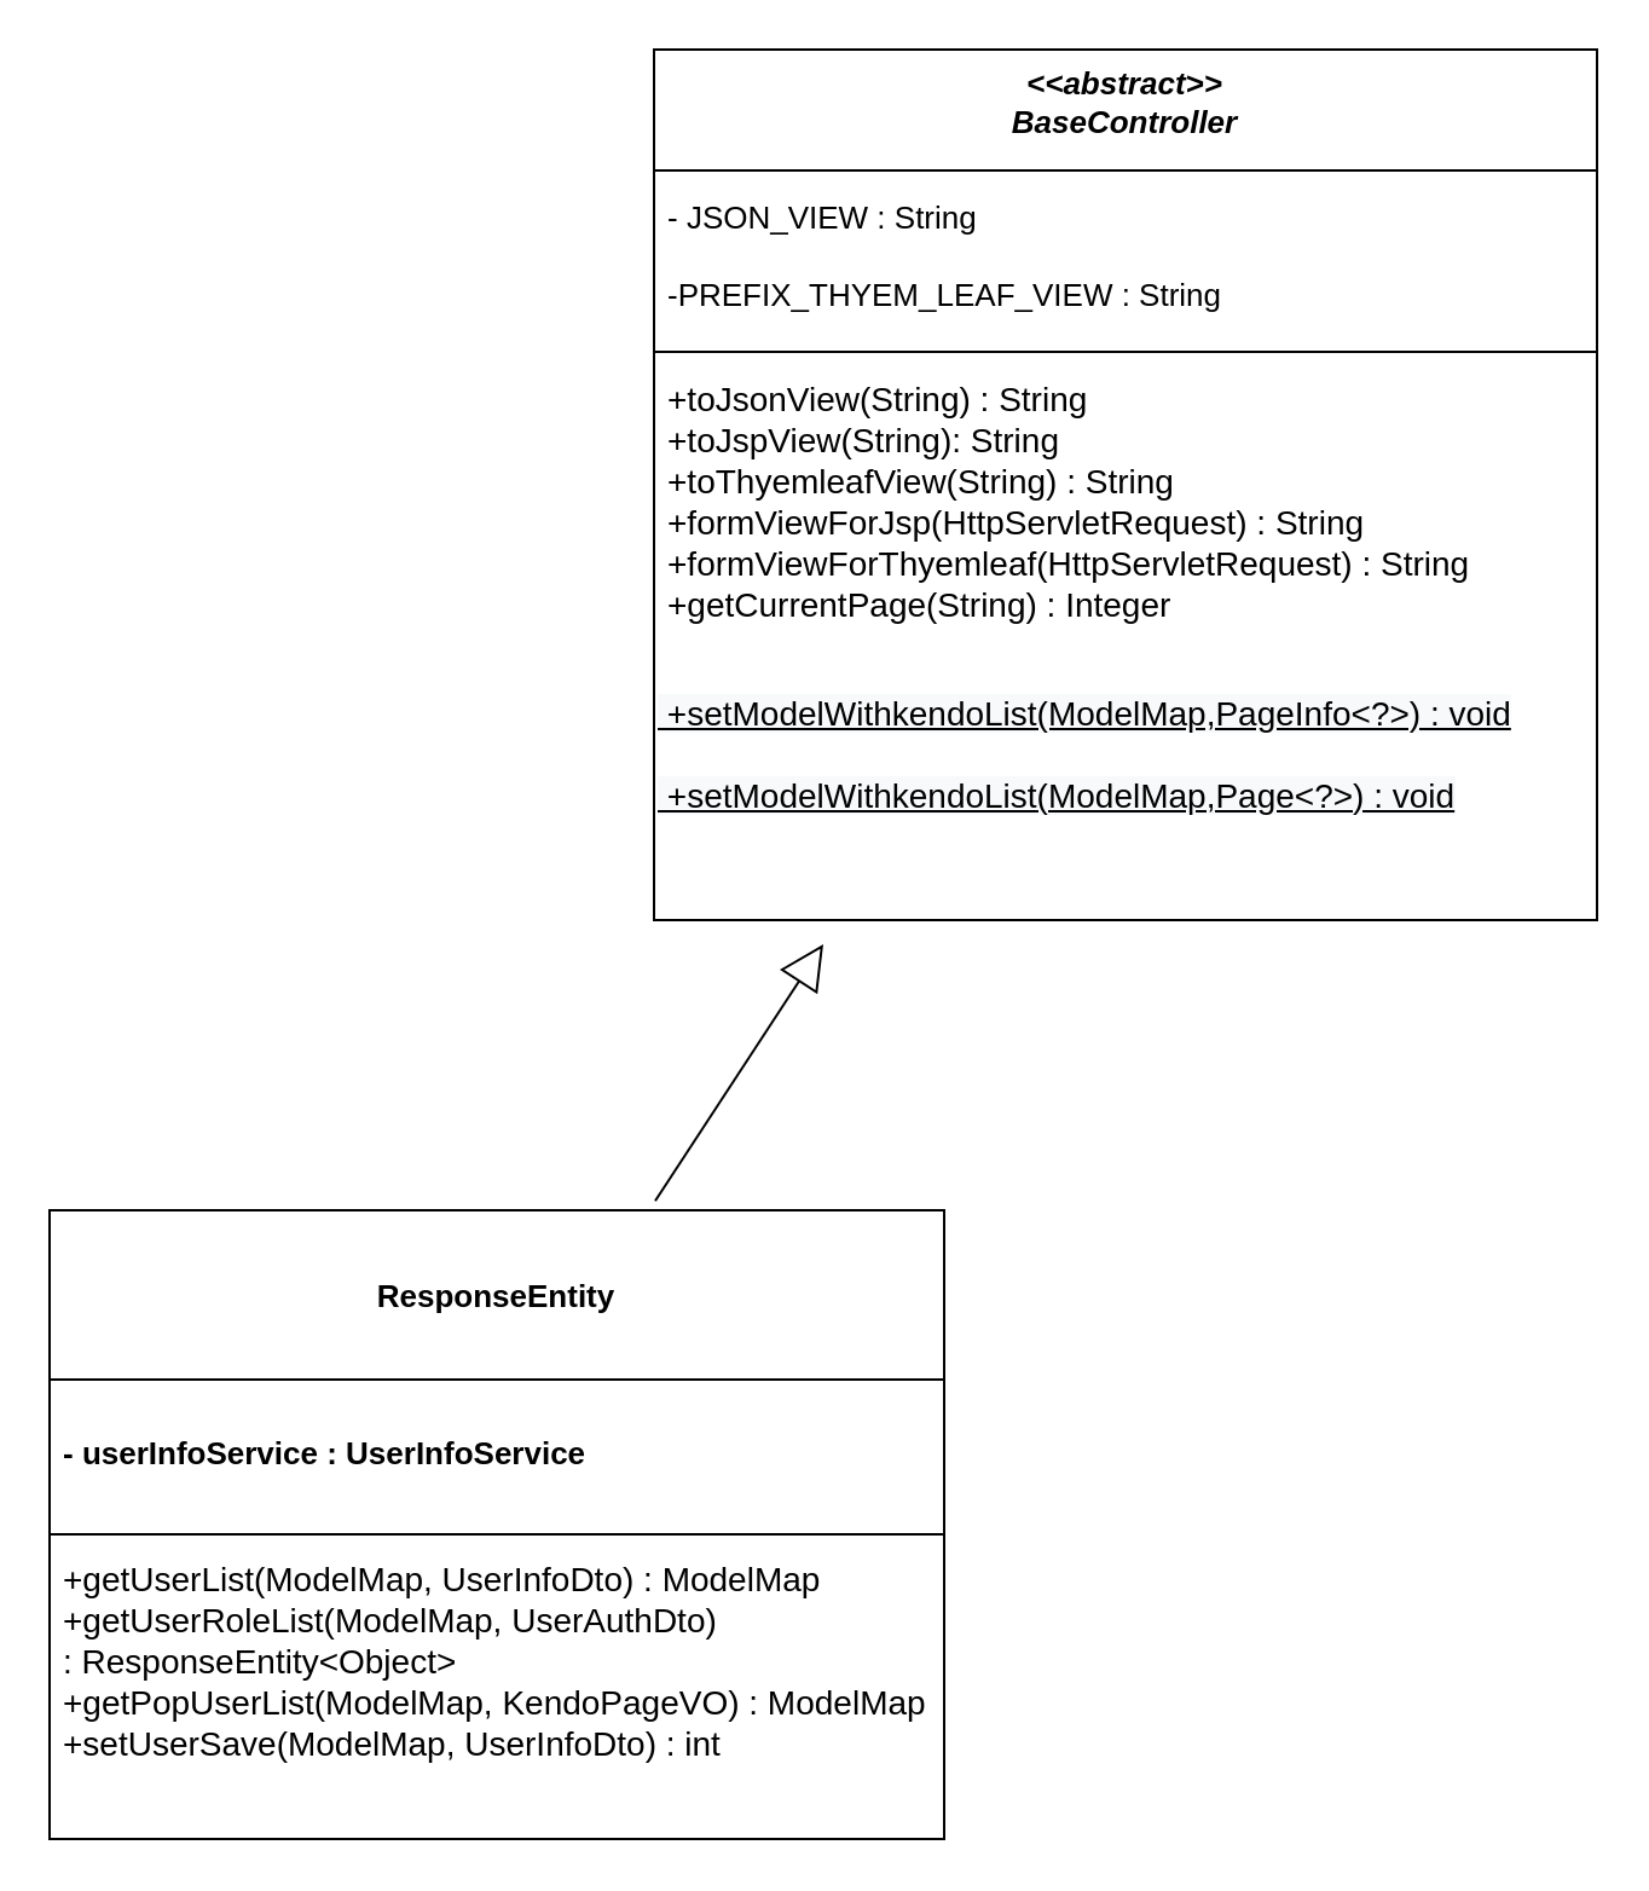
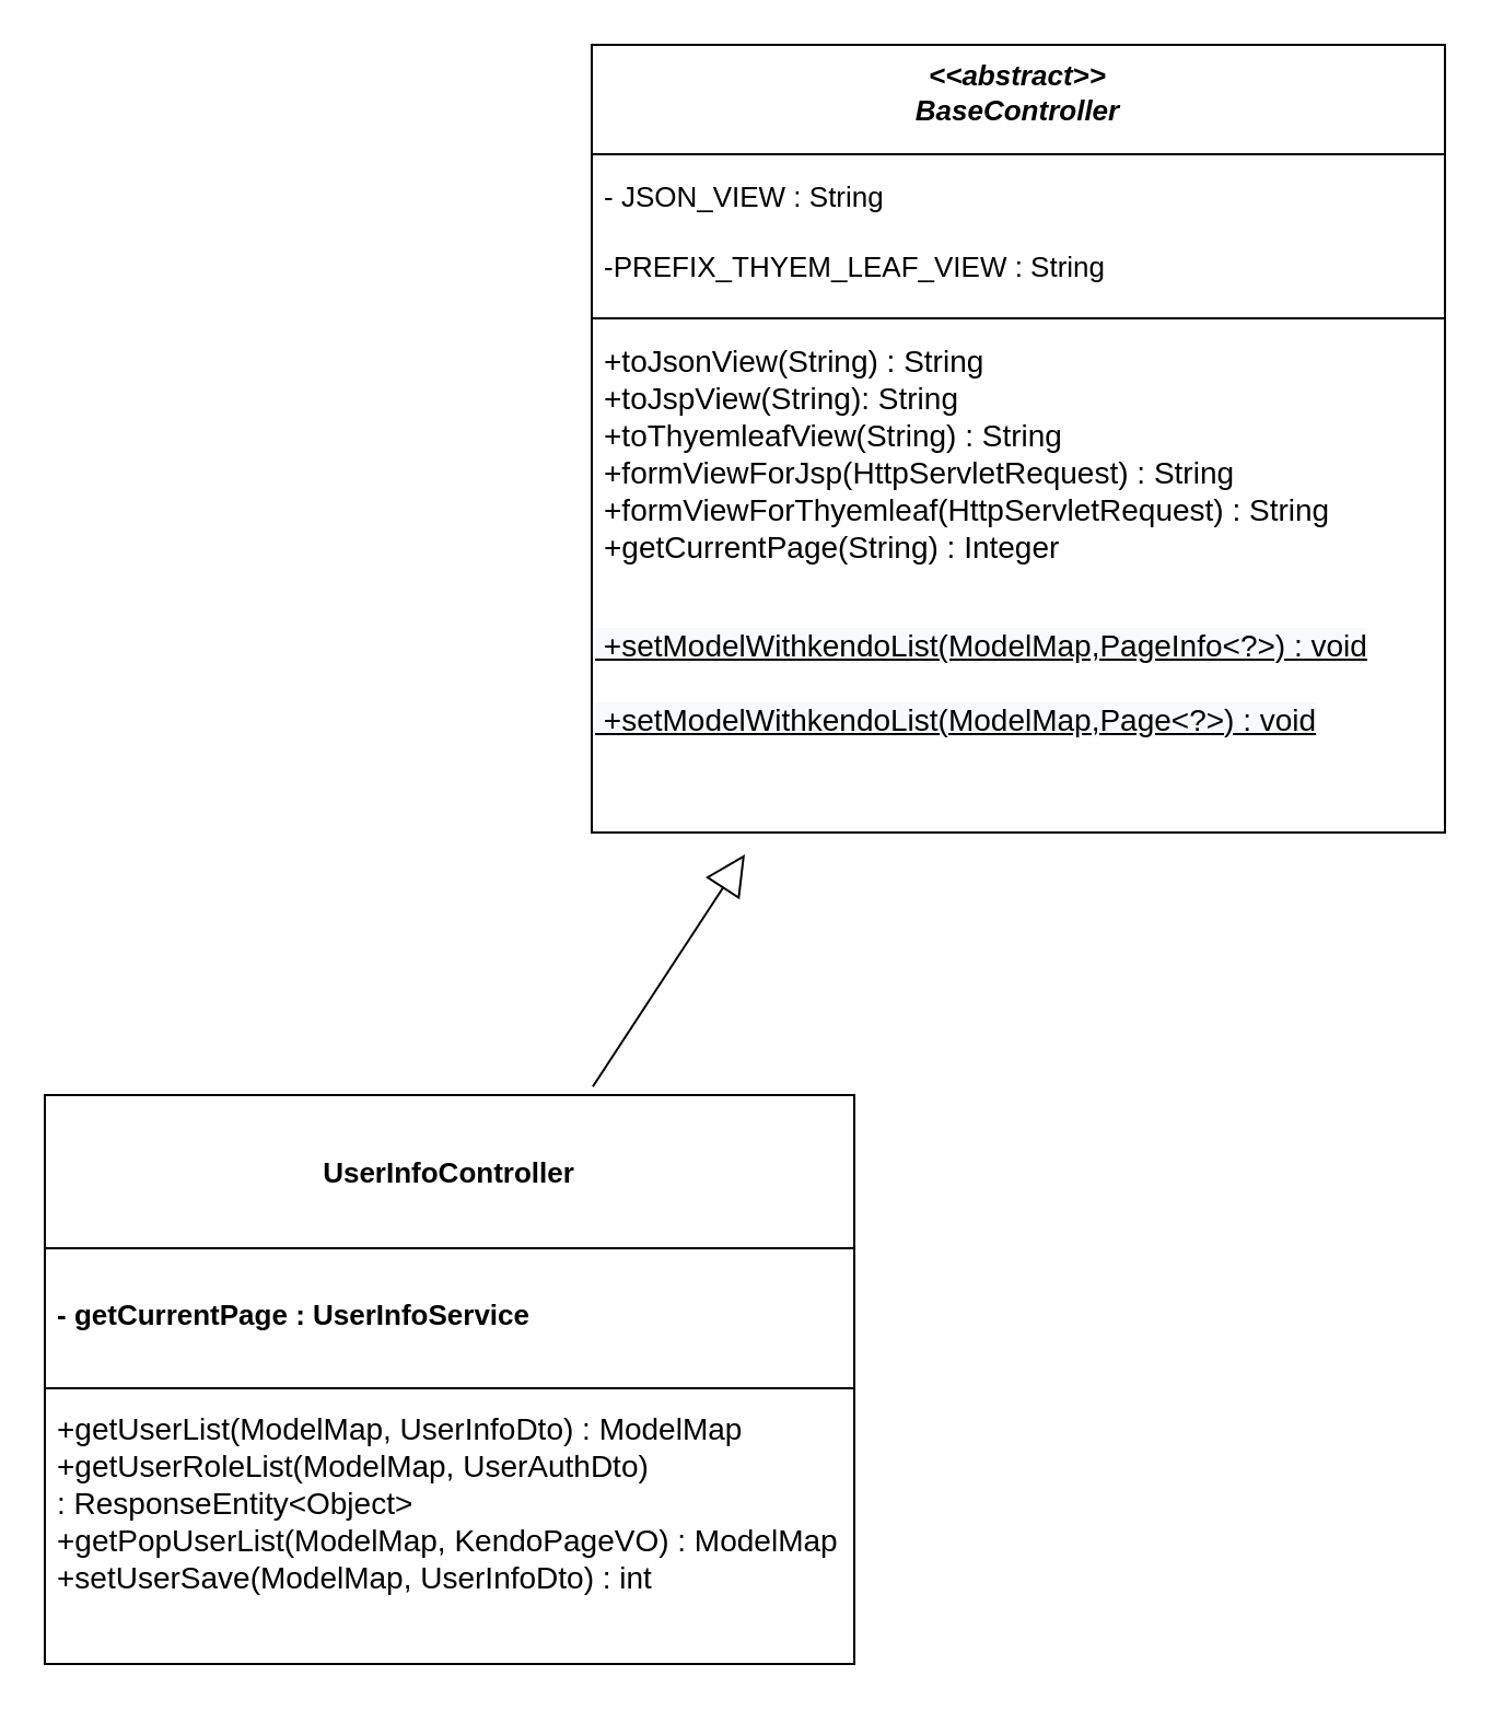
  <mxCell id="0" />
  <mxCell id="1" parent="0" />
  <mxCell id="2" value="&lt;&lt;abstract&gt;&gt;&#10;BaseController&#10;" style="swimlane;fontStyle=3;align=center;verticalAlign=top;childLayout=stackLayout;horizontal=1;startSize=50;horizontalStack=0;resizeParent=1;resizeParentMax=0;resizeLast=0;collapsible=1;marginBottom=0;fontSize=13;" parent="1" vertex="1"><mxGeometry x="270" y="20" width="390" height="360" as="geometry"><mxRectangle x="90" y="40" width="120" height="30" as="alternateBounds" /></mxGeometry></mxCell>
  <mxCell id="3" value="- JSON_VIEW : String&#10;&#10;-PREFIX_THYEM_LEAF_VIEW : String" style="text;strokeColor=none;fillColor=none;align=left;verticalAlign=middle;spacingLeft=4;spacingRight=4;overflow=hidden;rotatable=0;points=[[0,0.5],[1,0.5]];portConstraint=eastwest;fontSize=13;" parent="2" vertex="1"><mxGeometry y="50" width="390" height="70" as="geometry" /></mxCell>
  <mxCell id="4" value="" style="line;strokeWidth=1;fillColor=none;align=left;verticalAlign=middle;spacingTop=-1;spacingLeft=3;spacingRight=3;rotatable=0;labelPosition=right;points=[];portConstraint=eastwest;" parent="2" vertex="1"><mxGeometry y="120" width="390" height="10" as="geometry" /></mxCell>
  <mxCell id="5" value="+toJsonView(String) : String&#10;+toJspView(String): String&#10;+toThyemleafView(String) : String&#10;+formViewForJsp(HttpServletRequest) : String&#10;+formViewForThyemleaf(HttpServletRequest) : String&#10;+getCurrentPage(String) : Integer&#10;&#10;" style="text;strokeColor=none;fillColor=none;align=left;verticalAlign=top;spacingLeft=4;spacingRight=4;overflow=hidden;rotatable=0;points=[[0,0.5],[1,0.5]];portConstraint=eastwest;fontSize=14;fontStyle=0" parent="2" vertex="1"><mxGeometry y="130" width="390" height="130" as="geometry" /></mxCell>
  <mxCell id="6" value="&lt;span style=&quot;color: rgb(0 , 0 , 0) ; font-family: &amp;#34;helvetica&amp;#34; ; font-size: 14px ; font-style: normal ; font-weight: 400 ; letter-spacing: normal ; text-indent: 0px ; text-transform: none ; word-spacing: 0px ; background-color: rgb(248 , 249 , 250) ; display: inline ; float: none&quot;&gt;&amp;nbsp;+setModelWithkendoList(ModelMap,PageInfo&amp;lt;?&amp;gt;) : void&lt;/span&gt;&lt;br style=&quot;padding: 0px ; margin: 0px ; color: rgb(0 , 0 , 0) ; font-family: &amp;#34;helvetica&amp;#34; ; font-size: 14px ; font-style: normal ; font-weight: 400 ; letter-spacing: normal ; text-indent: 0px ; text-transform: none ; word-spacing: 0px ; background-color: rgb(248 , 249 , 250)&quot;&gt;&lt;br style=&quot;padding: 0px ; margin: 0px ; color: rgb(0 , 0 , 0) ; font-family: &amp;#34;helvetica&amp;#34; ; font-size: 14px ; font-style: normal ; font-weight: 400 ; letter-spacing: normal ; text-indent: 0px ; text-transform: none ; word-spacing: 0px ; background-color: rgb(248 , 249 , 250)&quot;&gt;&lt;span style=&quot;color: rgb(0 , 0 , 0) ; font-family: &amp;#34;helvetica&amp;#34; ; font-size: 14px ; font-style: normal ; font-weight: 400 ; letter-spacing: normal ; text-indent: 0px ; text-transform: none ; word-spacing: 0px ; background-color: rgb(248 , 249 , 250) ; display: inline ; float: none&quot;&gt;&amp;nbsp;+setModelWithkendoList(ModelMap,Page&amp;lt;?&amp;gt;) : void&lt;/span&gt;" style="text;whiteSpace=wrap;html=1;fontSize=14;fontStyle=4;align=left;verticalAlign=top;" parent="2" vertex="1"><mxGeometry y="260" width="390" height="100" as="geometry" /></mxCell>
- <mxCell id="7" value="ResponseEntity" style="swimlane;fontStyle=1;align=center;verticalAlign=middle;childLayout=stackLayout;horizontal=1;startSize=70;horizontalStack=0;resizeParent=1;resizeParentMax=0;resizeLast=0;collapsible=1;marginBottom=0;fontSize=13;" parent="1" vertex="1"><mxGeometry x="20" y="500" width="370" height="260" as="geometry" /></mxCell>
- <mxCell id="8" value="- userInfoService : UserInfoService" style="text;strokeColor=none;fillColor=none;align=left;verticalAlign=middle;spacingLeft=4;spacingRight=4;overflow=hidden;rotatable=0;points=[[0,0.5],[1,0.5]];portConstraint=eastwest;fontSize=13;fontStyle=1" parent="7" vertex="1"><mxGeometry y="70" width="370" height="60" as="geometry" /></mxCell>
+ <mxCell id="7" value="UserInfoController" style="swimlane;fontStyle=1;align=center;verticalAlign=middle;childLayout=stackLayout;horizontal=1;startSize=70;horizontalStack=0;resizeParent=1;resizeParentMax=0;resizeLast=0;collapsible=1;marginBottom=0;fontSize=13;" parent="1" vertex="1"><mxGeometry x="20" y="500" width="370" height="260" as="geometry" /></mxCell>
+ <mxCell id="8" value="- getCurrentPage : UserInfoService" style="text;strokeColor=none;fillColor=none;align=left;verticalAlign=middle;spacingLeft=4;spacingRight=4;overflow=hidden;rotatable=0;points=[[0,0.5],[1,0.5]];portConstraint=eastwest;fontSize=13;fontStyle=1" parent="7" vertex="1"><mxGeometry y="70" width="370" height="60" as="geometry" /></mxCell>
  <mxCell id="9" value="" style="line;strokeWidth=1;fillColor=none;align=left;verticalAlign=middle;spacingTop=-1;spacingLeft=3;spacingRight=3;rotatable=0;labelPosition=right;points=[];portConstraint=eastwest;fontSize=13;" parent="7" vertex="1"><mxGeometry y="130" width="370" height="8" as="geometry" /></mxCell>
  <mxCell id="10" value="+getUserList(ModelMap, UserInfoDto) : ModelMap&#10;+getUserRoleList(ModelMap, UserAuthDto) &#10;: ResponseEntity&lt;Object&gt;&#10;+getPopUserList(ModelMap, KendoPageVO) : ModelMap&#10;+setUserSave(ModelMap, UserInfoDto) : int" style="text;strokeColor=none;fillColor=none;align=left;verticalAlign=top;spacingLeft=4;spacingRight=4;overflow=hidden;rotatable=0;points=[[0,0.5],[1,0.5]];portConstraint=eastwest;fontSize=14;" parent="7" vertex="1"><mxGeometry y="138" width="370" height="122" as="geometry" /></mxCell>
  <mxCell id="11" value="" style="endArrow=block;endSize=16;endFill=0;html=1;rounded=0;fontSize=14;exitX=0.677;exitY=-0.015;exitDx=0;exitDy=0;exitPerimeter=0;" parent="1" source="7" edge="1"><mxGeometry x="0.258" y="49" width="160" relative="1" as="geometry"><mxPoint x="200" y="420" as="sourcePoint" /><mxPoint x="340" y="390" as="targetPoint" /><Array as="points" /><mxPoint as="offset" /></mxGeometry></mxCell>
